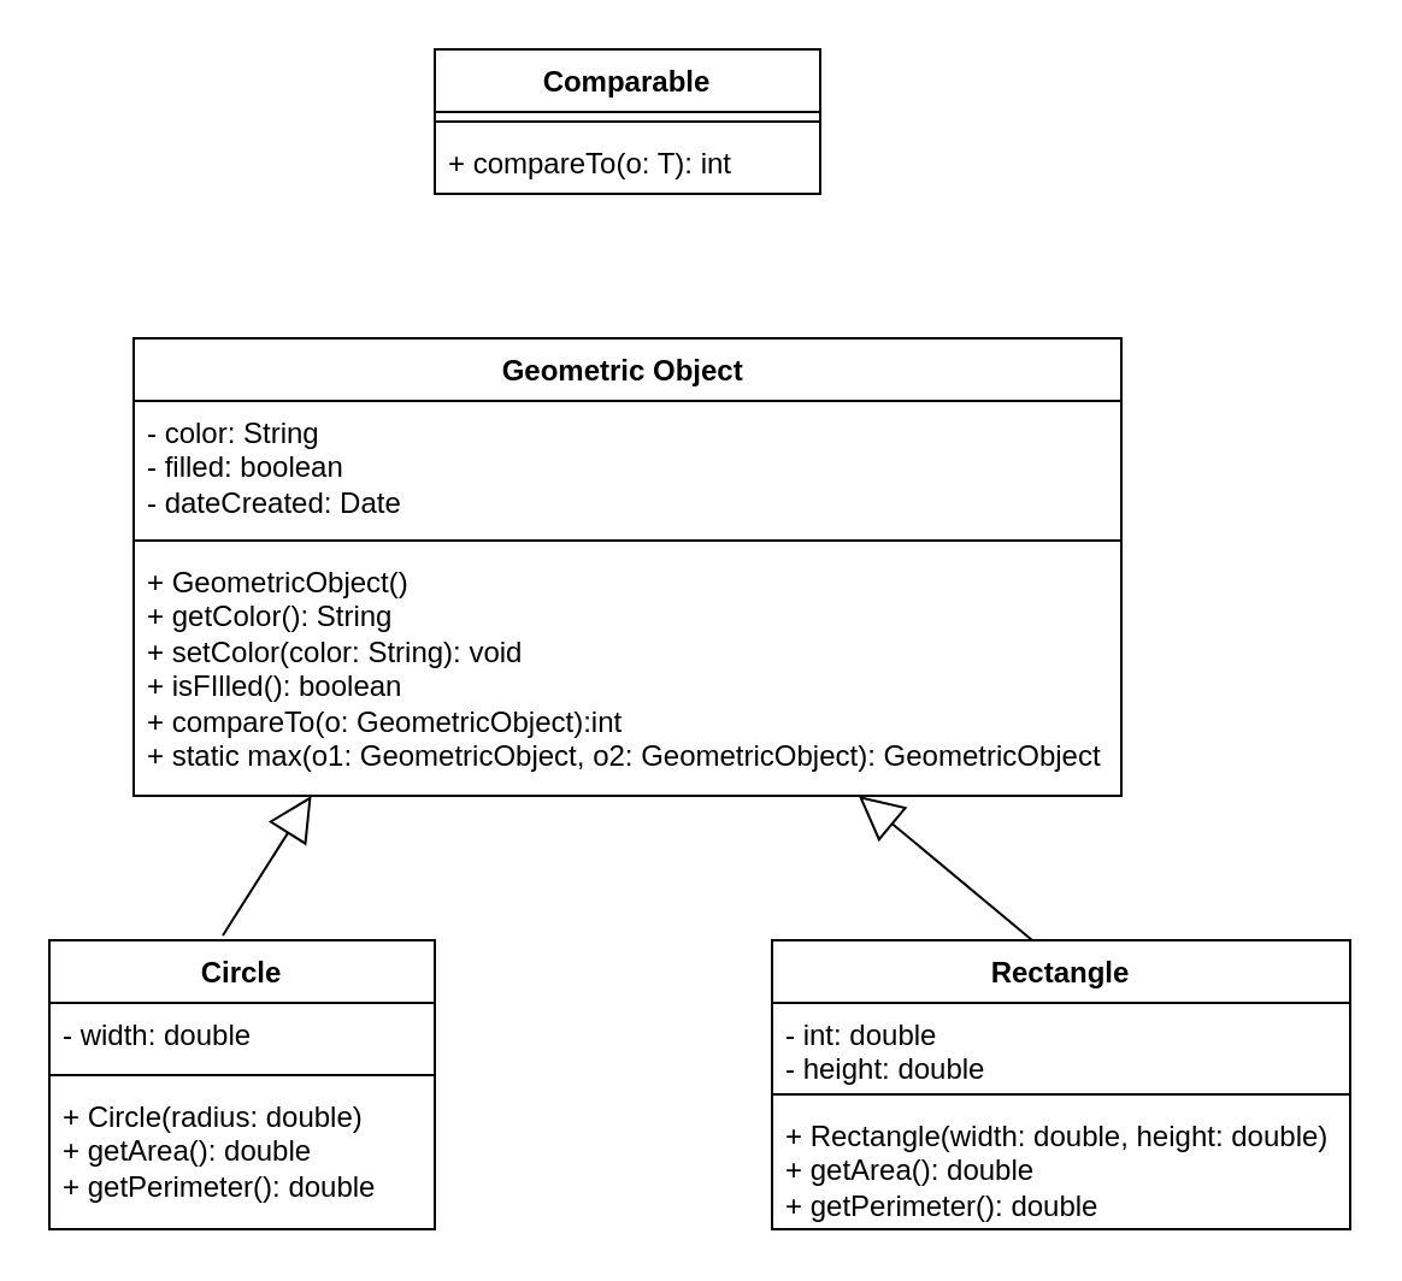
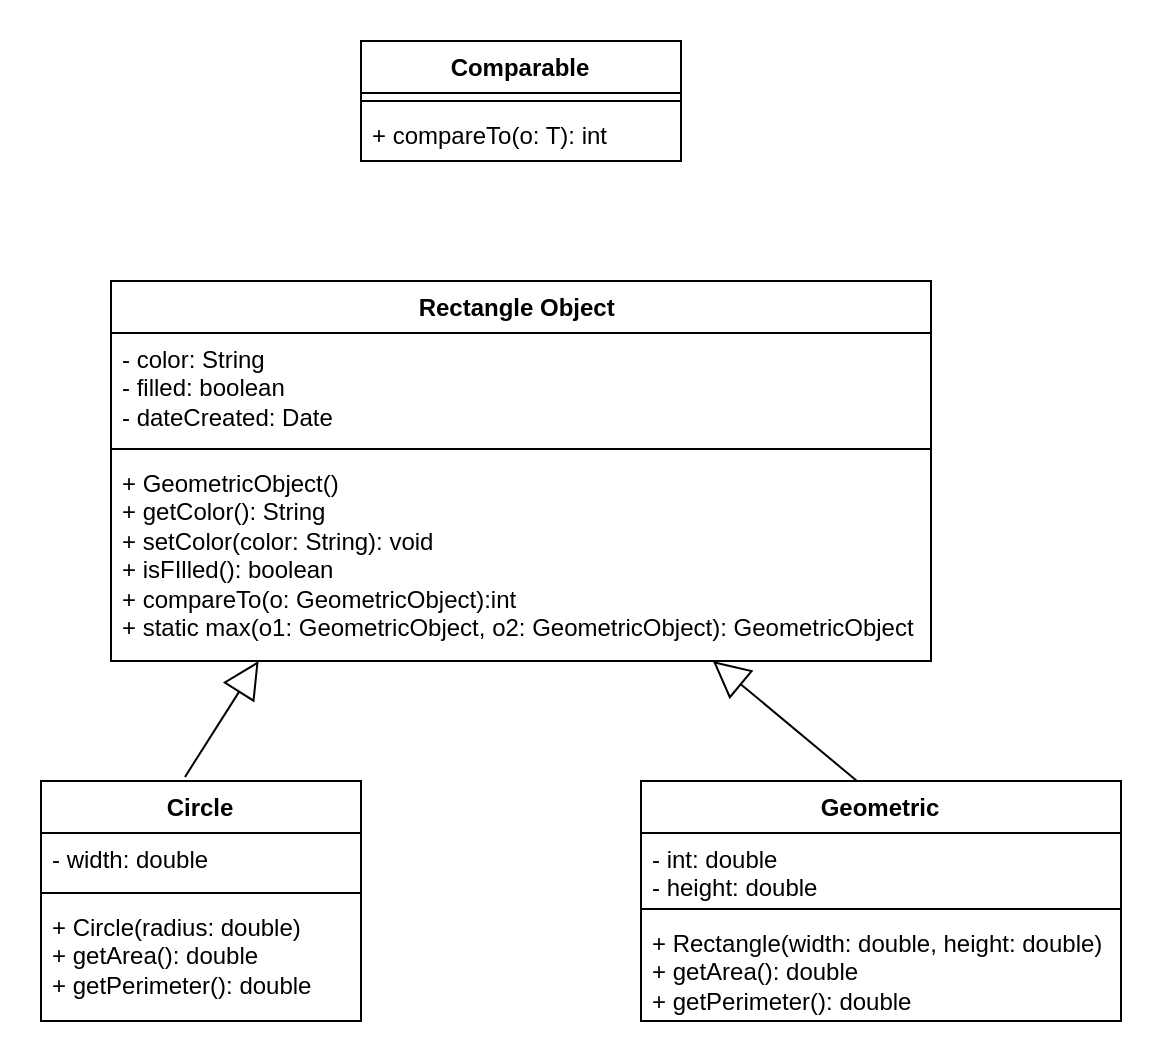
  <mxCell id="0" />
  <mxCell id="1" parent="0" />
  <mxCell id="2" value="Comparable" style="swimlane;fontStyle=1;align=center;verticalAlign=top;childLayout=stackLayout;horizontal=1;startSize=26;horizontalStack=0;resizeParent=1;resizeParentMax=0;resizeLast=0;collapsible=1;marginBottom=0;whiteSpace=wrap;html=1;" vertex="1" parent="1"><mxGeometry x="180" y="20" width="160" height="60" as="geometry" /></mxCell>
  <mxCell id="3" value="" style="line;strokeWidth=1;fillColor=none;align=left;verticalAlign=middle;spacingTop=-1;spacingLeft=3;spacingRight=3;rotatable=0;labelPosition=right;points=[];portConstraint=eastwest;strokeColor=inherit;" vertex="1" parent="2"><mxGeometry y="26" width="160" height="8" as="geometry" /></mxCell>
  <mxCell id="4" value="+ compareTo(o: T): int" style="text;strokeColor=none;fillColor=none;align=left;verticalAlign=top;spacingLeft=4;spacingRight=4;overflow=hidden;rotatable=0;points=[[0,0.5],[1,0.5]];portConstraint=eastwest;whiteSpace=wrap;html=1;" vertex="1" parent="2"><mxGeometry y="34" width="160" height="26" as="geometry" /></mxCell>
- <mxCell id="5" value="Geometric Object&amp;nbsp;" style="swimlane;fontStyle=1;align=center;verticalAlign=top;childLayout=stackLayout;horizontal=1;startSize=26;horizontalStack=0;resizeParent=1;resizeParentMax=0;resizeLast=0;collapsible=1;marginBottom=0;whiteSpace=wrap;html=1;" vertex="1" parent="1"><mxGeometry x="55" y="140" width="410" height="190" as="geometry" /></mxCell>
+ <mxCell id="5" value="Rectangle Object&amp;nbsp;" style="swimlane;fontStyle=1;align=center;verticalAlign=top;childLayout=stackLayout;horizontal=1;startSize=26;horizontalStack=0;resizeParent=1;resizeParentMax=0;resizeLast=0;collapsible=1;marginBottom=0;whiteSpace=wrap;html=1;" vertex="1" parent="1"><mxGeometry x="55" y="140" width="410" height="190" as="geometry" /></mxCell>
  <mxCell id="6" value="- color: String&lt;div&gt;- filled: boolean&lt;/div&gt;&lt;div&gt;- dateCreated: Date&lt;/div&gt;" style="text;strokeColor=none;fillColor=none;align=left;verticalAlign=top;spacingLeft=4;spacingRight=4;overflow=hidden;rotatable=0;points=[[0,0.5],[1,0.5]];portConstraint=eastwest;whiteSpace=wrap;html=1;" vertex="1" parent="5"><mxGeometry y="26" width="410" height="54" as="geometry" /></mxCell>
  <mxCell id="7" value="" style="line;strokeWidth=1;fillColor=none;align=left;verticalAlign=middle;spacingTop=-1;spacingLeft=3;spacingRight=3;rotatable=0;labelPosition=right;points=[];portConstraint=eastwest;strokeColor=inherit;" vertex="1" parent="5"><mxGeometry y="80" width="410" height="8" as="geometry" /></mxCell>
  <mxCell id="8" value="+ GeometricObject()&lt;div&gt;+ getColor(): String&lt;/div&gt;&lt;div&gt;+ setColor(color: String): void&lt;/div&gt;&lt;div&gt;+ isFIlled(): boolean&lt;/div&gt;&lt;div&gt;+ compareTo(o: GeometricObject):int&lt;/div&gt;&lt;div&gt;+ static max(o1: GeometricObject, o2: GeometricObject): GeometricObject&lt;/div&gt;" style="text;strokeColor=none;fillColor=none;align=left;verticalAlign=top;spacingLeft=4;spacingRight=4;overflow=hidden;rotatable=0;points=[[0,0.5],[1,0.5]];portConstraint=eastwest;whiteSpace=wrap;html=1;" vertex="1" parent="5"><mxGeometry y="88" width="410" height="102" as="geometry" /></mxCell>
  <mxCell id="9" value="Circle" style="swimlane;fontStyle=1;align=center;verticalAlign=top;childLayout=stackLayout;horizontal=1;startSize=26;horizontalStack=0;resizeParent=1;resizeParentMax=0;resizeLast=0;collapsible=1;marginBottom=0;whiteSpace=wrap;html=1;" vertex="1" parent="1"><mxGeometry x="20" y="390" width="160" height="120" as="geometry" /></mxCell>
  <mxCell id="10" value="- width: double" style="text;strokeColor=none;fillColor=none;align=left;verticalAlign=top;spacingLeft=4;spacingRight=4;overflow=hidden;rotatable=0;points=[[0,0.5],[1,0.5]];portConstraint=eastwest;whiteSpace=wrap;html=1;" vertex="1" parent="9"><mxGeometry y="26" width="160" height="26" as="geometry" /></mxCell>
  <mxCell id="11" value="" style="line;strokeWidth=1;fillColor=none;align=left;verticalAlign=middle;spacingTop=-1;spacingLeft=3;spacingRight=3;rotatable=0;labelPosition=right;points=[];portConstraint=eastwest;strokeColor=inherit;" vertex="1" parent="9"><mxGeometry y="52" width="160" height="8" as="geometry" /></mxCell>
  <mxCell id="12" value="+ Circle(radius: double)&lt;div&gt;+ getArea(): double&lt;/div&gt;&lt;div&gt;+ getPerimeter(): double&lt;/div&gt;" style="text;strokeColor=none;fillColor=none;align=left;verticalAlign=top;spacingLeft=4;spacingRight=4;overflow=hidden;rotatable=0;points=[[0,0.5],[1,0.5]];portConstraint=eastwest;whiteSpace=wrap;html=1;" vertex="1" parent="9"><mxGeometry y="60" width="160" height="60" as="geometry" /></mxCell>
- <mxCell id="13" value="Rectangle" style="swimlane;fontStyle=1;align=center;verticalAlign=top;childLayout=stackLayout;horizontal=1;startSize=26;horizontalStack=0;resizeParent=1;resizeParentMax=0;resizeLast=0;collapsible=1;marginBottom=0;whiteSpace=wrap;html=1;" vertex="1" parent="1"><mxGeometry x="320" y="390" width="240" height="120" as="geometry" /></mxCell>
+ <mxCell id="13" value="Geometric" style="swimlane;fontStyle=1;align=center;verticalAlign=top;childLayout=stackLayout;horizontal=1;startSize=26;horizontalStack=0;resizeParent=1;resizeParentMax=0;resizeLast=0;collapsible=1;marginBottom=0;whiteSpace=wrap;html=1;" vertex="1" parent="1"><mxGeometry x="320" y="390" width="240" height="120" as="geometry" /></mxCell>
  <mxCell id="14" value="- int: double&lt;div&gt;- height: double&lt;/div&gt;" style="text;strokeColor=none;fillColor=none;align=left;verticalAlign=top;spacingLeft=4;spacingRight=4;overflow=hidden;rotatable=0;points=[[0,0.5],[1,0.5]];portConstraint=eastwest;whiteSpace=wrap;html=1;" vertex="1" parent="13"><mxGeometry y="26" width="240" height="34" as="geometry" /></mxCell>
  <mxCell id="15" value="" style="line;strokeWidth=1;fillColor=none;align=left;verticalAlign=middle;spacingTop=-1;spacingLeft=3;spacingRight=3;rotatable=0;labelPosition=right;points=[];portConstraint=eastwest;strokeColor=inherit;" vertex="1" parent="13"><mxGeometry y="60" width="240" height="8" as="geometry" /></mxCell>
  <mxCell id="16" value="+ Rectangle(width: double, height: double)&lt;div&gt;+ getArea(): double&lt;/div&gt;&lt;div&gt;+ getPerimeter(): double&lt;/div&gt;" style="text;strokeColor=none;fillColor=none;align=left;verticalAlign=top;spacingLeft=4;spacingRight=4;overflow=hidden;rotatable=0;points=[[0,0.5],[1,0.5]];portConstraint=eastwest;whiteSpace=wrap;html=1;" vertex="1" parent="13"><mxGeometry y="68" width="240" height="52" as="geometry" /></mxCell>
  <mxCell id="17" value="" style="endArrow=block;endSize=16;endFill=0;html=1;rounded=0;exitX=0.45;exitY=-0.017;exitDx=0;exitDy=0;exitPerimeter=0;entryX=0.18;entryY=1;entryDx=0;entryDy=0;entryPerimeter=0;" edge="1" parent="1" source="9" target="8"><mxGeometry width="160" relative="1" as="geometry"><mxPoint x="55" y="360" as="sourcePoint" /><mxPoint x="135" y="360" as="targetPoint" /></mxGeometry></mxCell>
  <mxCell id="18" value="" style="endArrow=block;endSize=16;endFill=0;html=1;rounded=0;exitX=0.45;exitY=-0.017;exitDx=0;exitDy=0;exitPerimeter=0;entryX=0.734;entryY=1;entryDx=0;entryDy=0;entryPerimeter=0;" edge="1" parent="1" target="8"><mxGeometry width="160" relative="1" as="geometry"><mxPoint x="428" y="390" as="sourcePoint" /><mxPoint x="465" y="332" as="targetPoint" /><Array as="points" /></mxGeometry></mxCell>
